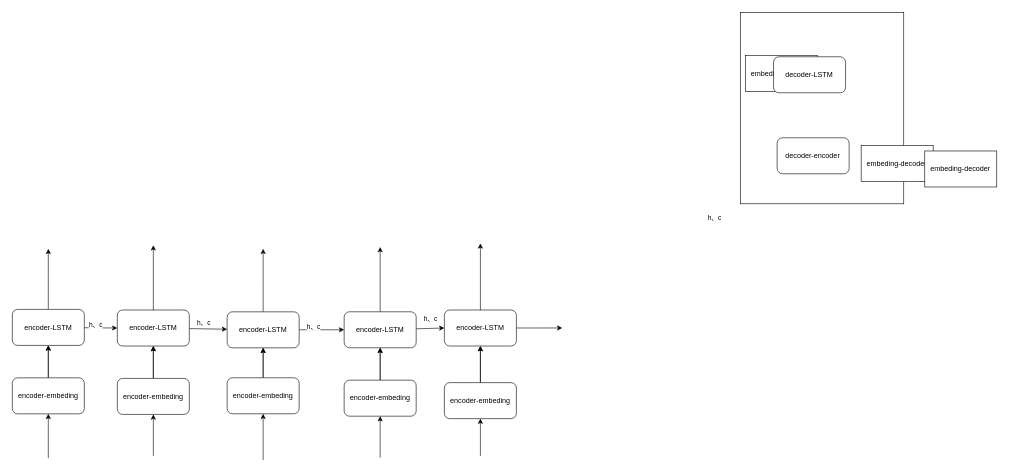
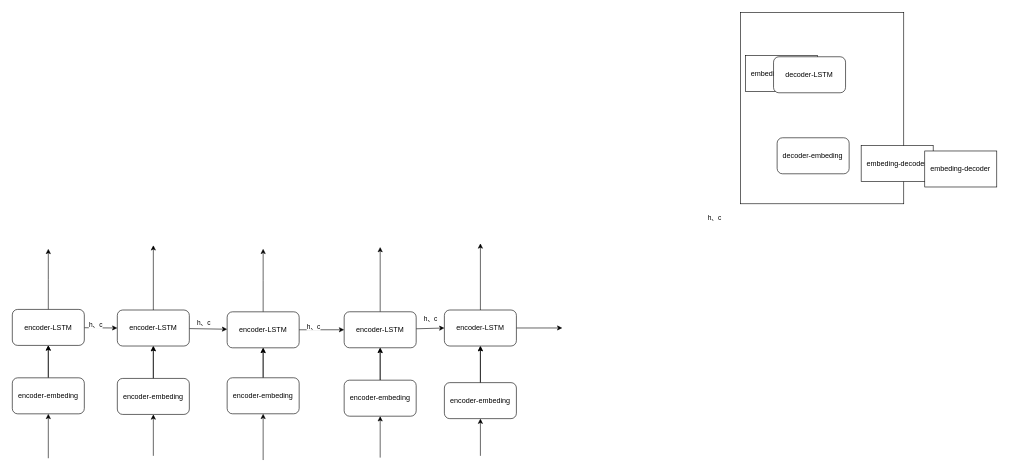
  <mxCell id="0" />
  <mxCell id="1" parent="0" />
  <mxCell id="2" value="&lt;div&gt;&lt;/div&gt;" style="rounded=0;whiteSpace=wrap;html=1;align=left;" vertex="1" parent="1"><mxGeometry x="1233.47" y="20" width="272" height="319" as="geometry" /></mxCell>
  <mxCell id="3" style="edgeStyle=orthogonalEdgeStyle;rounded=0;orthogonalLoop=1;jettySize=auto;html=1;exitX=0.5;exitY=0;exitDx=0;exitDy=0;" edge="1" parent="1" source="5" target="10"><mxGeometry relative="1" as="geometry" /></mxCell>
  <mxCell id="4" value="" style="edgeStyle=orthogonalEdgeStyle;rounded=0;orthogonalLoop=1;jettySize=auto;html=1;" edge="1" parent="1" source="5" target="10"><mxGeometry relative="1" as="geometry" /></mxCell>
  <mxCell id="5" value="encoder-embeding" style="rounded=1;whiteSpace=wrap;html=1;" vertex="1" parent="1"><mxGeometry x="20" y="629" width="120" height="60" as="geometry" /></mxCell>
- <mxCell id="6" value="decoder-encoder" style="rounded=1;whiteSpace=wrap;html=1;" vertex="1" parent="1"><mxGeometry x="1294.47" y="229" width="120" height="60" as="geometry" /></mxCell>
+ <mxCell id="6" value="decoder-embeding" style="rounded=1;whiteSpace=wrap;html=1;" vertex="1" parent="1"><mxGeometry x="1294.47" y="229" width="120" height="60" as="geometry" /></mxCell>
  <mxCell id="7" style="edgeStyle=orthogonalEdgeStyle;rounded=0;orthogonalLoop=1;jettySize=auto;html=1;exitX=0.5;exitY=0;exitDx=0;exitDy=0;" edge="1" parent="1" source="10"><mxGeometry relative="1" as="geometry"><mxPoint x="80" y="414.04" as="targetPoint" /></mxGeometry></mxCell>
  <mxCell id="8" style="rounded=0;orthogonalLoop=1;jettySize=auto;html=1;entryX=0;entryY=0.5;entryDx=0;entryDy=0;" edge="1" parent="1" source="10" target="21"><mxGeometry relative="1" as="geometry" /></mxCell>
  <mxCell id="9" value="h、c" style="edgeLabel;html=1;align=center;verticalAlign=middle;resizable=0;points=[];" vertex="1" connectable="0" parent="8"><mxGeometry x="-0.359" y="5" relative="1" as="geometry"><mxPoint as="offset" /></mxGeometry></mxCell>
  <mxCell id="10" value="encoder-LSTM" style="rounded=1;whiteSpace=wrap;html=1;" vertex="1" parent="1"><mxGeometry x="20" y="515" width="120" height="60" as="geometry" /></mxCell>
  <mxCell id="11" value="embeding-decoder" style="rounded=0;whiteSpace=wrap;html=1;" vertex="1" parent="1"><mxGeometry x="1241.47" y="92" width="120" height="60" as="geometry" /></mxCell>
  <mxCell id="12" value="embeding-decoder" style="rounded=0;whiteSpace=wrap;html=1;" vertex="1" parent="1"><mxGeometry x="1434.47" y="242" width="120" height="60" as="geometry" /></mxCell>
  <mxCell id="13" value="embeding-decoder" style="rounded=0;whiteSpace=wrap;html=1;" vertex="1" parent="1"><mxGeometry x="1540.47" y="251" width="120" height="60" as="geometry" /></mxCell>
  <mxCell id="14" value="decoder-LSTM" style="rounded=1;whiteSpace=wrap;html=1;" vertex="1" parent="1"><mxGeometry x="1288.47" y="94" width="120" height="60" as="geometry" /></mxCell>
  <mxCell id="15" value="" style="endArrow=classic;html=1;rounded=0;entryX=0.5;entryY=1;entryDx=0;entryDy=0;" edge="1" parent="1" target="5"><mxGeometry width="50" height="50" relative="1" as="geometry"><mxPoint x="80" y="763" as="sourcePoint" /><mxPoint x="108" y="753" as="targetPoint" /></mxGeometry></mxCell>
  <mxCell id="16" style="edgeStyle=orthogonalEdgeStyle;rounded=0;orthogonalLoop=1;jettySize=auto;html=1;exitX=0.5;exitY=0;exitDx=0;exitDy=0;" edge="1" source="18" target="21" parent="1"><mxGeometry relative="1" as="geometry" /></mxCell>
  <mxCell id="17" value="" style="edgeStyle=orthogonalEdgeStyle;rounded=0;orthogonalLoop=1;jettySize=auto;html=1;" edge="1" source="18" target="21" parent="1"><mxGeometry relative="1" as="geometry" /></mxCell>
  <mxCell id="18" value="encoder-embeding" style="rounded=1;whiteSpace=wrap;html=1;" vertex="1" parent="1"><mxGeometry x="195" y="630" width="120" height="60" as="geometry" /></mxCell>
  <mxCell id="19" style="edgeStyle=none;rounded=0;orthogonalLoop=1;jettySize=auto;html=1;" edge="1" parent="1" source="21"><mxGeometry relative="1" as="geometry"><mxPoint x="255" y="408.082" as="targetPoint" /></mxGeometry></mxCell>
  <mxCell id="20" style="edgeStyle=none;rounded=0;orthogonalLoop=1;jettySize=auto;html=1;" edge="1" parent="1" source="21" target="33"><mxGeometry relative="1" as="geometry" /></mxCell>
  <mxCell id="21" value="encoder-LSTM" style="rounded=1;whiteSpace=wrap;html=1;" vertex="1" parent="1"><mxGeometry x="195" y="516" width="120" height="60" as="geometry" /></mxCell>
  <mxCell id="22" value="" style="endArrow=classic;html=1;rounded=0;entryX=0.5;entryY=1;entryDx=0;entryDy=0;" edge="1" target="18" parent="1"><mxGeometry width="50" height="50" relative="1" as="geometry"><mxPoint x="255" y="759" as="sourcePoint" /><mxPoint x="283" y="707" as="targetPoint" /></mxGeometry></mxCell>
  <mxCell id="23" style="edgeStyle=orthogonalEdgeStyle;rounded=0;orthogonalLoop=1;jettySize=auto;html=1;exitX=0.5;exitY=0;exitDx=0;exitDy=0;" edge="1" source="25" target="33" parent="1"><mxGeometry relative="1" as="geometry" /></mxCell>
  <mxCell id="24" value="" style="edgeStyle=orthogonalEdgeStyle;rounded=0;orthogonalLoop=1;jettySize=auto;html=1;" edge="1" source="25" target="33" parent="1"><mxGeometry relative="1" as="geometry" /></mxCell>
  <mxCell id="25" value="encoder-embeding" style="rounded=1;whiteSpace=wrap;html=1;" vertex="1" parent="1"><mxGeometry x="378" y="628.92" width="120" height="60" as="geometry" /></mxCell>
  <mxCell id="26" style="edgeStyle=orthogonalEdgeStyle;rounded=0;orthogonalLoop=1;jettySize=auto;html=1;exitX=0.5;exitY=0;exitDx=0;exitDy=0;" edge="1" source="33" parent="1"><mxGeometry relative="1" as="geometry"><mxPoint x="438" y="413.96" as="targetPoint" /></mxGeometry></mxCell>
  <mxCell id="27" style="rounded=0;orthogonalLoop=1;jettySize=auto;html=1;entryX=0;entryY=0.5;entryDx=0;entryDy=0;" edge="1" source="33" target="40" parent="1"><mxGeometry relative="1" as="geometry" /></mxCell>
  <mxCell id="28" value="h、c" style="edgeLabel;html=1;align=center;verticalAlign=middle;resizable=0;points=[];" vertex="1" connectable="0" parent="27"><mxGeometry x="-0.359" y="5" relative="1" as="geometry"><mxPoint as="offset" /></mxGeometry></mxCell>
  <mxCell id="29" value="h、c" style="edgeLabel;html=1;align=center;verticalAlign=middle;resizable=0;points=[];" vertex="1" connectable="0" parent="27"><mxGeometry x="-0.359" y="5" relative="1" as="geometry"><mxPoint x="-183" y="-7" as="offset" /></mxGeometry></mxCell>
  <mxCell id="30" value="h、c" style="edgeLabel;html=1;align=center;verticalAlign=middle;resizable=0;points=[];" vertex="1" connectable="0" parent="27"><mxGeometry x="-0.359" y="5" relative="1" as="geometry"><mxPoint x="195" y="-13" as="offset" /></mxGeometry></mxCell>
  <mxCell id="31" style="edgeStyle=orthogonalEdgeStyle;rounded=0;orthogonalLoop=1;jettySize=auto;html=1;exitX=0.5;exitY=0;exitDx=0;exitDy=0;" edge="1" source="43" target="46" parent="27"><mxGeometry relative="1" as="geometry" /></mxCell>
  <mxCell id="32" value="h、c" style="edgeLabel;html=1;align=center;verticalAlign=middle;resizable=0;points=[];" vertex="1" connectable="0" parent="27"><mxGeometry x="-0.359" y="5" relative="1" as="geometry"><mxPoint x="668" y="-181" as="offset" /></mxGeometry></mxCell>
  <mxCell id="33" value="encoder-LSTM" style="rounded=1;whiteSpace=wrap;html=1;" vertex="1" parent="1"><mxGeometry x="378" y="519" width="120" height="60" as="geometry" /></mxCell>
  <mxCell id="34" value="" style="endArrow=classic;html=1;rounded=0;entryX=0.5;entryY=1;entryDx=0;entryDy=0;" edge="1" target="25" parent="1"><mxGeometry width="50" height="50" relative="1" as="geometry"><mxPoint x="438" y="766" as="sourcePoint" /><mxPoint x="466" y="752.92" as="targetPoint" /></mxGeometry></mxCell>
  <mxCell id="35" style="edgeStyle=orthogonalEdgeStyle;rounded=0;orthogonalLoop=1;jettySize=auto;html=1;exitX=0.5;exitY=0;exitDx=0;exitDy=0;" edge="1" source="37" target="40" parent="1"><mxGeometry relative="1" as="geometry" /></mxCell>
  <mxCell id="36" value="" style="edgeStyle=orthogonalEdgeStyle;rounded=0;orthogonalLoop=1;jettySize=auto;html=1;" edge="1" source="37" target="40" parent="1"><mxGeometry relative="1" as="geometry" /></mxCell>
  <mxCell id="37" value="encoder-embeding" style="rounded=1;whiteSpace=wrap;html=1;" vertex="1" parent="1"><mxGeometry x="573" y="632.92" width="120" height="60" as="geometry" /></mxCell>
  <mxCell id="38" style="edgeStyle=none;rounded=0;orthogonalLoop=1;jettySize=auto;html=1;" edge="1" source="40" parent="1"><mxGeometry relative="1" as="geometry"><mxPoint x="633" y="411.002" as="targetPoint" /></mxGeometry></mxCell>
  <mxCell id="39" style="edgeStyle=none;rounded=0;orthogonalLoop=1;jettySize=auto;html=1;entryX=0;entryY=0.5;entryDx=0;entryDy=0;" edge="1" parent="1" source="40" target="46"><mxGeometry relative="1" as="geometry"><mxPoint x="764.012" y="548.92" as="targetPoint" /></mxGeometry></mxCell>
  <mxCell id="40" value="encoder-LSTM" style="rounded=1;whiteSpace=wrap;html=1;" vertex="1" parent="1"><mxGeometry x="573" y="518.92" width="120" height="60" as="geometry" /></mxCell>
  <mxCell id="41" value="" style="endArrow=classic;html=1;rounded=0;entryX=0.5;entryY=1;entryDx=0;entryDy=0;" edge="1" target="37" parent="1"><mxGeometry width="50" height="50" relative="1" as="geometry"><mxPoint x="633" y="761.92" as="sourcePoint" /><mxPoint x="661" y="709.92" as="targetPoint" /></mxGeometry></mxCell>
  <mxCell id="42" value="" style="edgeStyle=orthogonalEdgeStyle;rounded=0;orthogonalLoop=1;jettySize=auto;html=1;" edge="1" source="43" target="46" parent="1"><mxGeometry relative="1" as="geometry" /></mxCell>
  <mxCell id="43" value="encoder-embeding" style="rounded=1;whiteSpace=wrap;html=1;" vertex="1" parent="1"><mxGeometry x="740" y="637" width="120" height="60" as="geometry" /></mxCell>
  <mxCell id="44" style="edgeStyle=none;rounded=0;orthogonalLoop=1;jettySize=auto;html=1;" edge="1" source="46" parent="1"><mxGeometry relative="1" as="geometry"><mxPoint x="800" y="405" as="targetPoint" /></mxGeometry></mxCell>
  <mxCell id="45" style="edgeStyle=none;rounded=0;orthogonalLoop=1;jettySize=auto;html=1;" edge="1" source="46" parent="1"><mxGeometry relative="1" as="geometry"><mxPoint x="936.472" y="545.92" as="targetPoint" /></mxGeometry></mxCell>
  <mxCell id="46" value="encoder-LSTM" style="rounded=1;whiteSpace=wrap;html=1;" vertex="1" parent="1"><mxGeometry x="740" y="516" width="120" height="60" as="geometry" /></mxCell>
  <mxCell id="47" value="" style="endArrow=classic;html=1;rounded=0;entryX=0.5;entryY=1;entryDx=0;entryDy=0;" edge="1" target="43" parent="1"><mxGeometry width="50" height="50" relative="1" as="geometry"><mxPoint x="800" y="759" as="sourcePoint" /><mxPoint x="833.46" y="706.92" as="targetPoint" /></mxGeometry></mxCell>
